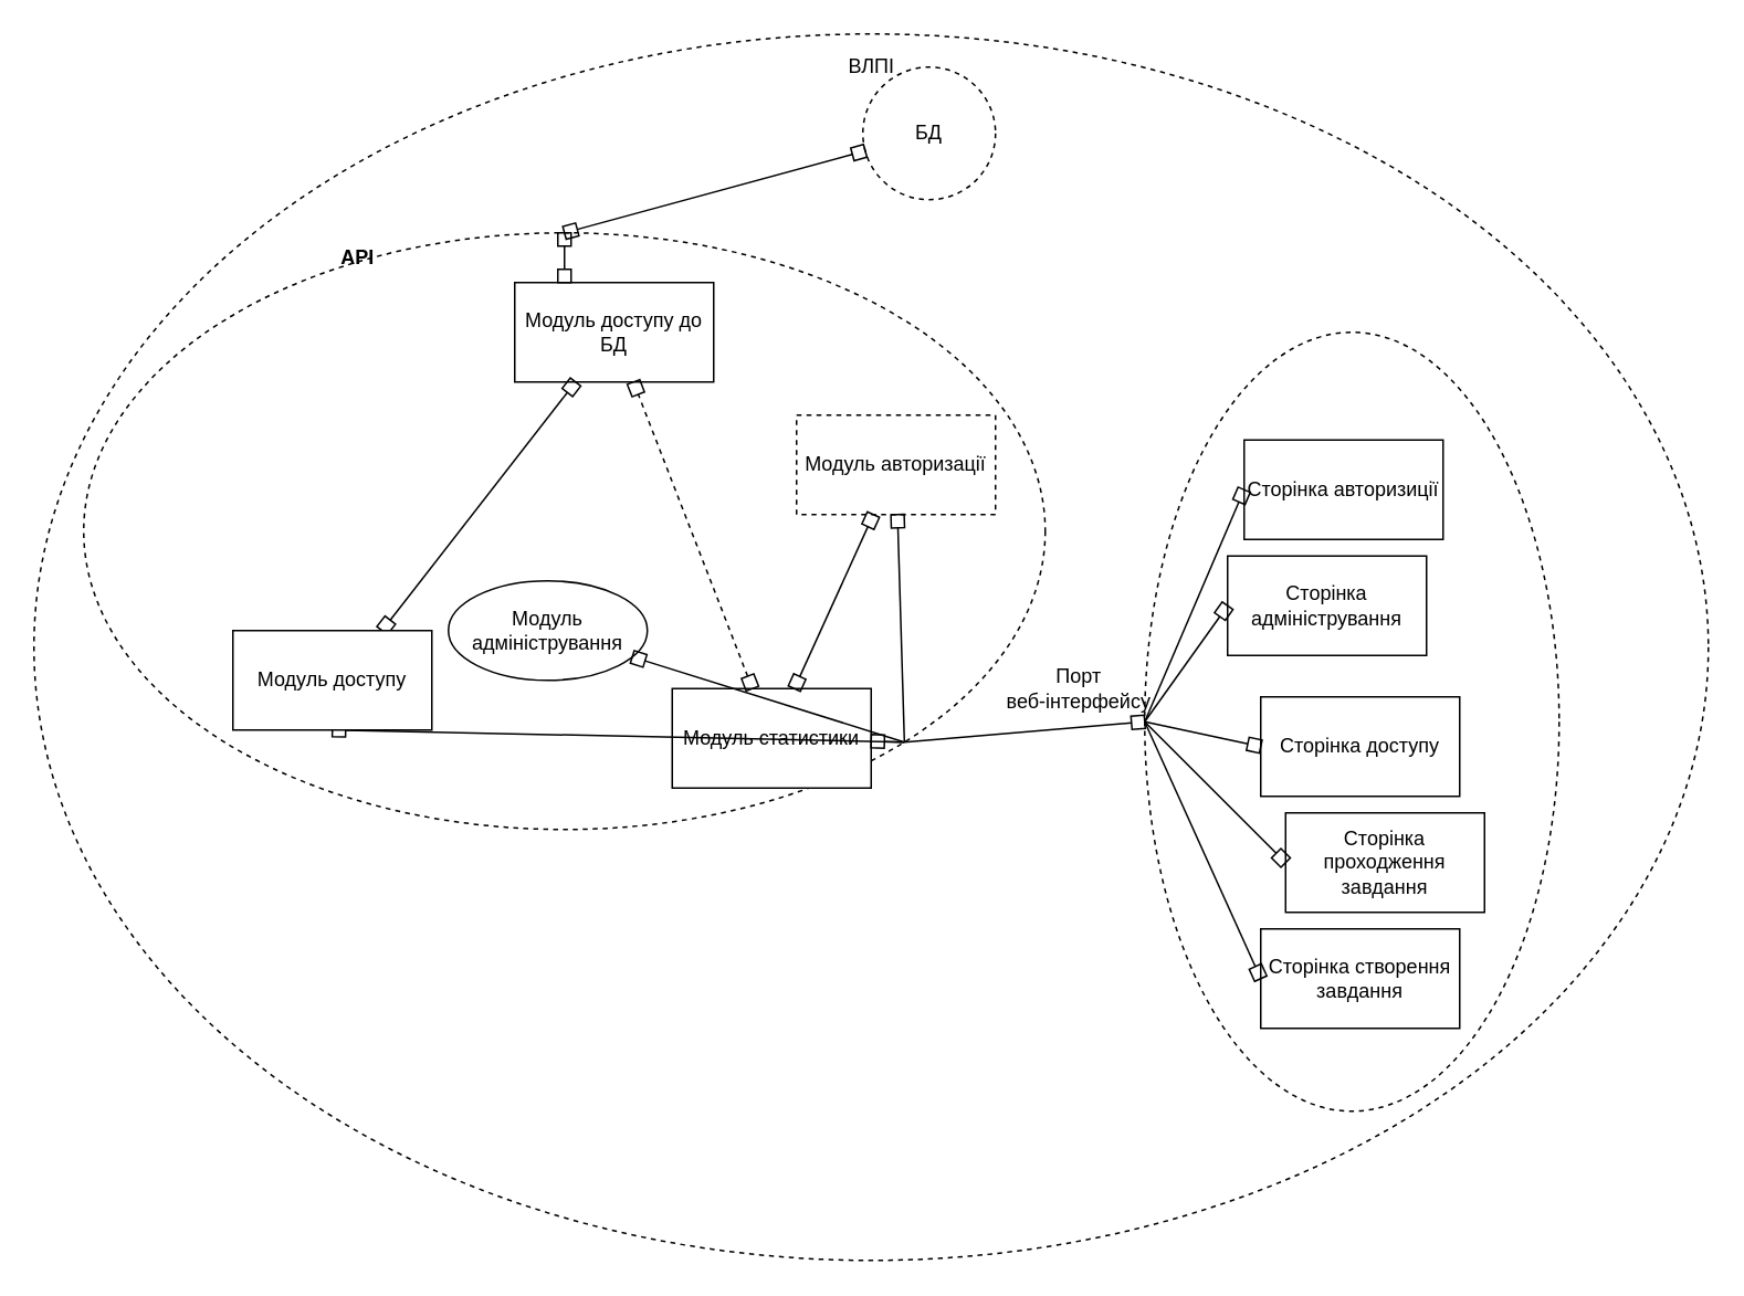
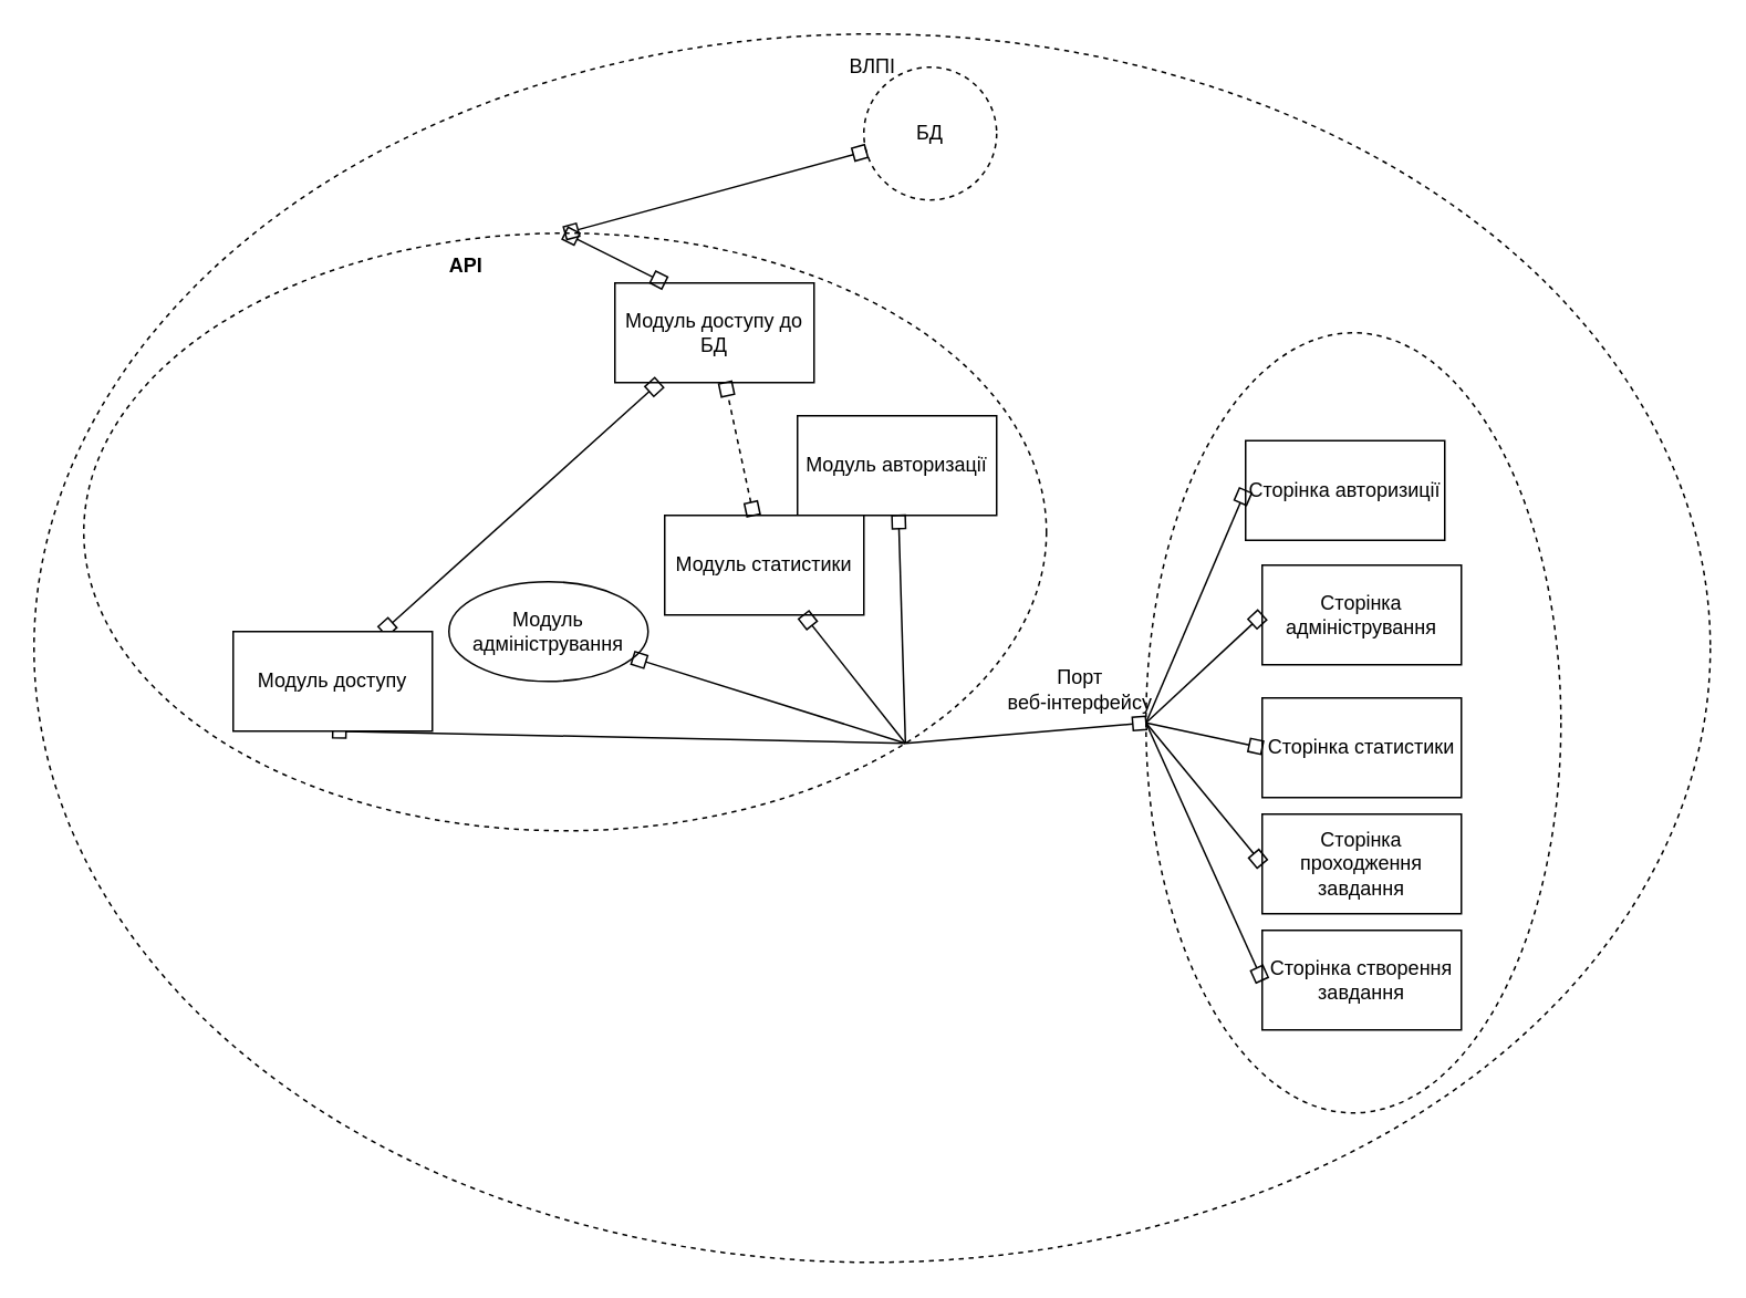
  <mxCell id="0" />
  <mxCell id="1" parent="0" />
  <mxCell id="2" value="" style="ellipse;whiteSpace=wrap;html=1;fillColor=none;dashed=1;" vertex="1" parent="1"><mxGeometry x="690" y="200" width="250" height="470" as="geometry" /></mxCell>
  <mxCell id="3" value="" style="ellipse;whiteSpace=wrap;html=1;fillColor=none;dashed=1;" vertex="1" parent="1"><mxGeometry x="50" y="140" width="580" height="360" as="geometry" /></mxCell>
  <mxCell id="4" value="БД" style="ellipse;whiteSpace=wrap;html=1;aspect=fixed;fillColor=none;dashed=1;" vertex="1" parent="1"><mxGeometry x="520" y="40" width="80" height="80" as="geometry" /></mxCell>
  <mxCell id="5" value="Сторінка авторизиції" style="rounded=0;whiteSpace=wrap;html=1;fillColor=default;" vertex="1" parent="1"><mxGeometry x="750" y="265" width="120" height="60" as="geometry" /></mxCell>
- <mxCell id="6" value="Сторінка адміністрування" style="rounded=0;whiteSpace=wrap;html=1;fillColor=default;" vertex="1" parent="1"><mxGeometry x="740" y="335" width="120" height="60" as="geometry" /></mxCell>
- <mxCell id="7" value="Сторінка доступу" style="rounded=0;whiteSpace=wrap;html=1;fillColor=default;" vertex="1" parent="1"><mxGeometry x="760" y="420" width="120" height="60" as="geometry" /></mxCell>
- <mxCell id="8" value="Сторінка проходження завдання" style="rounded=0;whiteSpace=wrap;html=1;fillColor=default;" vertex="1" parent="1"><mxGeometry x="775" y="490" width="120" height="60" as="geometry" /></mxCell>
+ <mxCell id="6" value="Сторінка адміністрування" style="rounded=0;whiteSpace=wrap;html=1;fillColor=default;" vertex="1" parent="1"><mxGeometry x="760" y="340" width="120" height="60" as="geometry" /></mxCell>
+ <mxCell id="7" value="Сторінка статистики" style="rounded=0;whiteSpace=wrap;html=1;fillColor=default;" vertex="1" parent="1"><mxGeometry x="760" y="420" width="120" height="60" as="geometry" /></mxCell>
+ <mxCell id="8" value="Сторінка проходження завдання" style="rounded=0;whiteSpace=wrap;html=1;fillColor=default;" vertex="1" parent="1"><mxGeometry x="760" y="490" width="120" height="60" as="geometry" /></mxCell>
  <mxCell id="9" value="Сторінка створення завдання" style="rounded=0;whiteSpace=wrap;html=1;fillColor=default;" vertex="1" parent="1"><mxGeometry x="760" y="560" width="120" height="60" as="geometry" /></mxCell>
- <mxCell id="10" value="Модуль доступу до БД" style="rounded=0;whiteSpace=wrap;html=1;fillColor=default;" vertex="1" parent="1"><mxGeometry x="310" y="170" width="120" height="60" as="geometry" /></mxCell>
- <mxCell id="11" value="Модуль авторизації" style="rounded=0;whiteSpace=wrap;html=1;fillColor=default;dashed=1;" vertex="1" parent="1"><mxGeometry x="480" y="250" width="120" height="60" as="geometry" /></mxCell>
- <mxCell id="12" value="Модуль статистики" style="rounded=0;whiteSpace=wrap;html=1;fillColor=default;" vertex="1" parent="1"><mxGeometry x="405" y="415" width="120" height="60" as="geometry" /></mxCell>
+ <mxCell id="10" value="Модуль доступу до БД" style="rounded=0;whiteSpace=wrap;html=1;fillColor=default;" vertex="1" parent="1"><mxGeometry x="370" y="170" width="120" height="60" as="geometry" /></mxCell>
+ <mxCell id="11" value="Модуль авторизації" style="rounded=0;whiteSpace=wrap;html=1;fillColor=default;" vertex="1" parent="1"><mxGeometry x="480" y="250" width="120" height="60" as="geometry" /></mxCell>
+ <mxCell id="12" value="Модуль статистики" style="rounded=0;whiteSpace=wrap;html=1;fillColor=default;" vertex="1" parent="1"><mxGeometry x="400" y="310" width="120" height="60" as="geometry" /></mxCell>
  <mxCell id="13" value="Модуль адміністрування" style="ellipse;whiteSpace=wrap;html=1;fillColor=default;" vertex="1" parent="1"><mxGeometry x="270" y="350" width="120" height="60" as="geometry" /></mxCell>
  <mxCell id="14" style="rounded=0;orthogonalLoop=1;jettySize=auto;html=1;exitX=0.75;exitY=0;exitDx=0;exitDy=0;endArrow=box;endFill=0;startArrow=box;startFill=0;" edge="1" parent="1" source="16" target="10"><mxGeometry relative="1" as="geometry" /></mxCell>
  <mxCell id="15" style="edgeStyle=none;rounded=0;orthogonalLoop=1;jettySize=auto;html=1;exitX=0.5;exitY=1;exitDx=0;exitDy=0;entryX=1;entryY=1;entryDx=0;entryDy=0;startArrow=box;startFill=0;endArrow=none;endFill=0;" edge="1" parent="1" source="16" target="3"><mxGeometry relative="1" as="geometry" /></mxCell>
  <mxCell id="16" value="Модуль доступу" style="rounded=0;whiteSpace=wrap;html=1;fillColor=default;" vertex="1" parent="1"><mxGeometry x="140" y="380" width="120" height="60" as="geometry" /></mxCell>
  <mxCell id="17" style="rounded=0;orthogonalLoop=1;jettySize=auto;html=1;endArrow=box;endFill=0;startArrow=box;startFill=0;dashed=1;" edge="1" parent="1" source="12" target="10"><mxGeometry relative="1" as="geometry"><mxPoint x="260" y="270" as="sourcePoint" /><mxPoint x="330" y="243.077" as="targetPoint" /></mxGeometry></mxCell>
  <mxCell id="18" style="rounded=0;orthogonalLoop=1;jettySize=auto;html=1;endArrow=box;endFill=0;startArrow=box;startFill=0;" edge="1" parent="1" source="11" target="12"><mxGeometry relative="1" as="geometry"><mxPoint x="270" y="280" as="sourcePoint" /><mxPoint x="340" y="253.077" as="targetPoint" /></mxGeometry></mxCell>
  <mxCell id="19" style="edgeStyle=none;rounded=0;orthogonalLoop=1;jettySize=auto;html=1;entryX=1;entryY=1;entryDx=0;entryDy=0;startArrow=box;startFill=0;endArrow=none;endFill=0;" edge="1" parent="1" source="13" target="3"><mxGeometry relative="1" as="geometry"><mxPoint x="210" y="450" as="sourcePoint" /><mxPoint x="555.061" y="457.279" as="targetPoint" /></mxGeometry></mxCell>
  <mxCell id="20" style="edgeStyle=none;rounded=0;orthogonalLoop=1;jettySize=auto;html=1;entryX=1;entryY=1;entryDx=0;entryDy=0;startArrow=box;startFill=0;endArrow=none;endFill=0;" edge="1" parent="1" source="12" target="3"><mxGeometry relative="1" as="geometry"><mxPoint x="220" y="460" as="sourcePoint" /><mxPoint x="565.061" y="467.279" as="targetPoint" /></mxGeometry></mxCell>
  <mxCell id="21" style="edgeStyle=none;rounded=0;orthogonalLoop=1;jettySize=auto;html=1;entryX=1;entryY=1;entryDx=0;entryDy=0;startArrow=box;startFill=0;endArrow=none;endFill=0;" edge="1" parent="1" source="11" target="3"><mxGeometry relative="1" as="geometry"><mxPoint x="230" y="470" as="sourcePoint" /><mxPoint x="575.061" y="477.279" as="targetPoint" /></mxGeometry></mxCell>
  <mxCell id="22" style="edgeStyle=none;rounded=0;orthogonalLoop=1;jettySize=auto;html=1;entryX=0;entryY=0.5;entryDx=0;entryDy=0;startArrow=box;startFill=0;endArrow=none;endFill=0;exitX=0;exitY=0.5;exitDx=0;exitDy=0;" edge="1" parent="1" source="5" target="2"><mxGeometry relative="1" as="geometry"><mxPoint x="650" y="630" as="sourcePoint" /><mxPoint x="625.061" y="557.279" as="targetPoint" /></mxGeometry></mxCell>
  <mxCell id="23" style="edgeStyle=none;rounded=0;orthogonalLoop=1;jettySize=auto;html=1;entryX=0;entryY=0.5;entryDx=0;entryDy=0;startArrow=box;startFill=0;endArrow=none;endFill=0;exitX=0;exitY=0.5;exitDx=0;exitDy=0;" edge="1" parent="1" source="6" target="2"><mxGeometry relative="1" as="geometry"><mxPoint x="770" y="310" as="sourcePoint" /><mxPoint x="700" y="445" as="targetPoint" /></mxGeometry></mxCell>
  <mxCell id="24" style="edgeStyle=none;rounded=0;orthogonalLoop=1;jettySize=auto;html=1;entryX=0;entryY=0.5;entryDx=0;entryDy=0;startArrow=box;startFill=0;endArrow=none;endFill=0;exitX=0;exitY=0.5;exitDx=0;exitDy=0;" edge="1" parent="1" source="7" target="2"><mxGeometry relative="1" as="geometry"><mxPoint x="780" y="320" as="sourcePoint" /><mxPoint x="710" y="455" as="targetPoint" /></mxGeometry></mxCell>
  <mxCell id="25" style="edgeStyle=none;rounded=0;orthogonalLoop=1;jettySize=auto;html=1;entryX=0;entryY=0.5;entryDx=0;entryDy=0;startArrow=box;startFill=0;endArrow=none;endFill=0;exitX=0;exitY=0.5;exitDx=0;exitDy=0;" edge="1" parent="1" source="8" target="2"><mxGeometry relative="1" as="geometry"><mxPoint x="790" y="330" as="sourcePoint" /><mxPoint x="720" y="465" as="targetPoint" /></mxGeometry></mxCell>
  <mxCell id="26" style="edgeStyle=none;rounded=0;orthogonalLoop=1;jettySize=auto;html=1;entryX=0;entryY=0.5;entryDx=0;entryDy=0;startArrow=box;startFill=0;endArrow=none;endFill=0;exitX=0;exitY=0.5;exitDx=0;exitDy=0;" edge="1" parent="1" source="9" target="2"><mxGeometry relative="1" as="geometry"><mxPoint x="800" y="340" as="sourcePoint" /><mxPoint x="730" y="475" as="targetPoint" /></mxGeometry></mxCell>
  <mxCell id="27" style="edgeStyle=none;rounded=0;orthogonalLoop=1;jettySize=auto;html=1;entryX=1;entryY=1;entryDx=0;entryDy=0;startArrow=box;startFill=0;endArrow=none;endFill=0;exitX=0;exitY=0.5;exitDx=0;exitDy=0;" edge="1" parent="1" source="2" target="3"><mxGeometry relative="1" as="geometry"><mxPoint x="650" y="360" as="sourcePoint" /><mxPoint x="700" y="415" as="targetPoint" /></mxGeometry></mxCell>
  <mxCell id="28" value="Порт &lt;br&gt;веб-інтерфейсу" style="text;html=1;align=center;verticalAlign=middle;resizable=0;points=[];autosize=1;strokeColor=none;fillColor=none;" vertex="1" parent="1"><mxGeometry x="600" y="400" width="100" height="30" as="geometry" /></mxCell>
- <mxCell id="29" value="API" style="text;html=1;align=center;verticalAlign=middle;resizable=0;points=[];autosize=1;strokeColor=none;fillColor=none;fontStyle=1" vertex="1" parent="1"><mxGeometry x="195" y="145" width="40" height="20" as="geometry" /></mxCell>
+ <mxCell id="29" value="API" style="text;html=1;align=center;verticalAlign=middle;resizable=0;points=[];autosize=1;strokeColor=none;fillColor=none;fontStyle=1" vertex="1" parent="1"><mxGeometry x="260" y="150" width="40" height="20" as="geometry" /></mxCell>
  <mxCell id="30" style="rounded=0;orthogonalLoop=1;jettySize=auto;html=1;exitX=0.5;exitY=0;exitDx=0;exitDy=0;endArrow=box;endFill=0;startArrow=box;startFill=0;entryX=0.25;entryY=0;entryDx=0;entryDy=0;" edge="1" parent="1" source="3" target="10"><mxGeometry relative="1" as="geometry"><mxPoint x="240" y="390" as="sourcePoint" /><mxPoint x="356.667" y="240" as="targetPoint" /></mxGeometry></mxCell>
  <mxCell id="31" style="rounded=0;orthogonalLoop=1;jettySize=auto;html=1;exitX=0.5;exitY=0;exitDx=0;exitDy=0;endArrow=box;endFill=0;startArrow=box;startFill=0;" edge="1" parent="1" source="3" target="4"><mxGeometry relative="1" as="geometry"><mxPoint y="400" as="sourcePoint" x="250" /><mxPoint x="540" y="80" as="targetPoint" /></mxGeometry></mxCell>
  <mxCell id="32" value="ВЛПІ" style="text;html=1;align=center;verticalAlign=middle;resizable=0;points=[];autosize=1;strokeColor=none;fillColor=none;" vertex="1" parent="1"><mxGeometry x="505" y="30" width="40" height="20" as="geometry" /></mxCell>
  <mxCell id="33" value="" style="ellipse;whiteSpace=wrap;html=1;fillColor=none;dashed=1;fontStyle=0" vertex="1" parent="1"><mxGeometry x="20" y="20" width="1010" height="740" as="geometry" /></mxCell>
